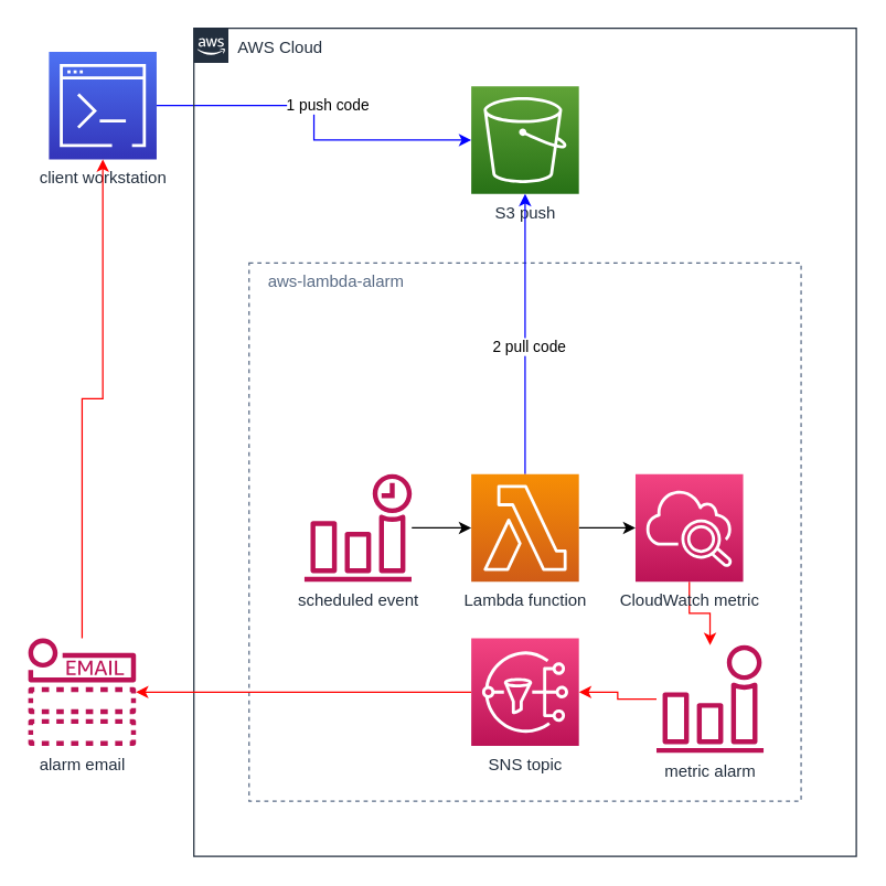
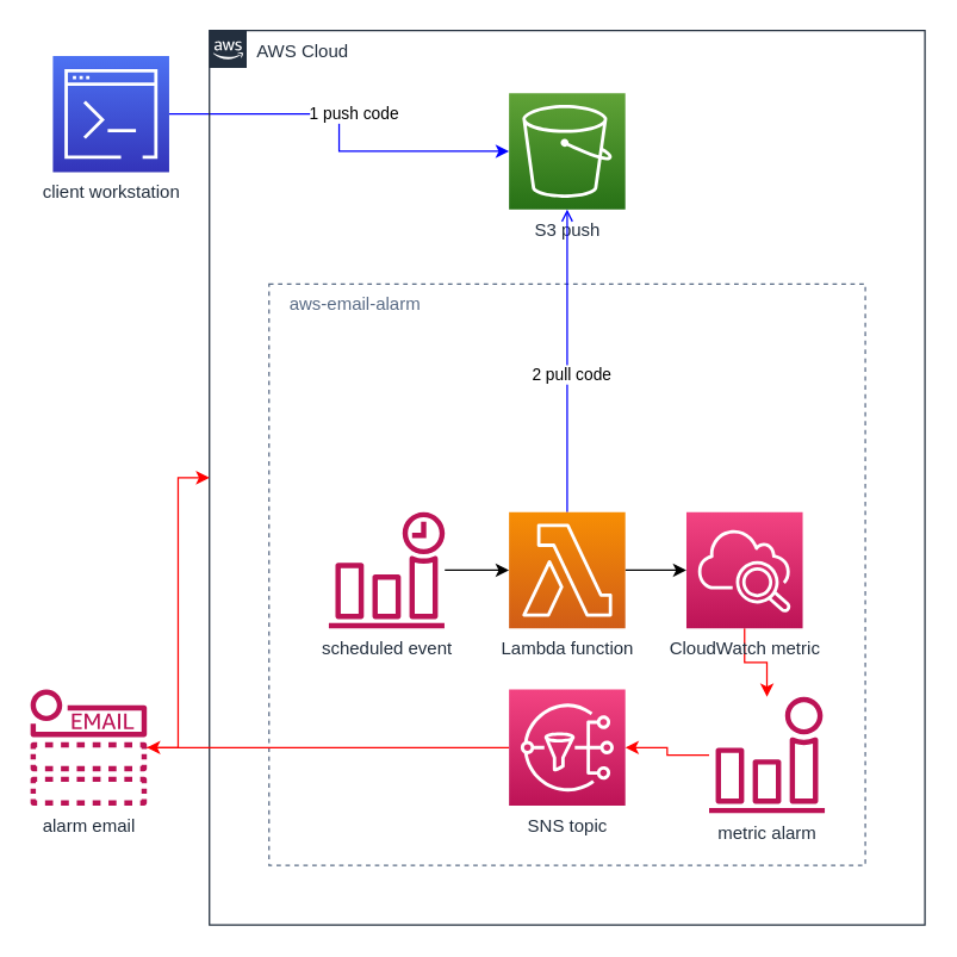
  <mxCell id="0" />
  <mxCell id="1" parent="0" />
  <mxCell id="2" style="edgeStyle=orthogonalEdgeStyle;rounded=0;orthogonalLoop=1;jettySize=auto;html=1;strokeColor=#0000FF;" edge="1" parent="1" source="4" target="6"><mxGeometry relative="1" as="geometry" /></mxCell>
  <mxCell id="3" value="1 push code" style="edgeLabel;html=1;align=center;verticalAlign=middle;resizable=0;points=[];" vertex="1" connectable="0" parent="2"><mxGeometry x="-0.794" y="1" relative="1" as="geometry"><mxPoint x="97" as="offset" /></mxGeometry></mxCell>
  <mxCell id="4" value="client workstation" style="points=[[0,0,0],[0.25,0,0],[0.5,0,0],[0.75,0,0],[1,0,0],[0,1,0],[0.25,1,0],[0.5,1,0],[0.75,1,0],[1,1,0],[0,0.25,0],[0,0.5,0],[0,0.75,0],[1,0.25,0],[1,0.5,0],[1,0.75,0]];outlineConnect=0;fontColor=#232F3E;gradientColor=#4D72F3;gradientDirection=north;fillColor=#3334B9;strokeColor=#ffffff;dashed=0;verticalLabelPosition=bottom;verticalAlign=top;align=center;html=1;fontSize=12;fontStyle=0;aspect=fixed;shape=mxgraph.aws4.resourceIcon;resIcon=mxgraph.aws4.command_line_interface;" vertex="1" parent="1"><mxGeometry x="35" y="37" width="78" height="78" as="geometry" /></mxCell>
  <mxCell id="5" value="AWS Cloud" style="points=[[0,0],[0.25,0],[0.5,0],[0.75,0],[1,0],[1,0.25],[1,0.5],[1,0.75],[1,1],[0.75,1],[0.5,1],[0.25,1],[0,1],[0,0.75],[0,0.5],[0,0.25]];outlineConnect=0;gradientColor=none;html=1;whiteSpace=wrap;fontSize=12;fontStyle=0;shape=mxgraph.aws4.group;grIcon=mxgraph.aws4.group_aws_cloud_alt;strokeColor=#232F3E;fillColor=none;verticalAlign=top;align=left;spacingLeft=30;fontColor=#232F3E;dashed=0;" vertex="1" parent="1"><mxGeometry x="140" y="20" width="480" height="600" as="geometry" /></mxCell>
  <mxCell id="6" value="S3 push" style="points=[[0,0,0],[0.25,0,0],[0.5,0,0],[0.75,0,0],[1,0,0],[0,1,0],[0.25,1,0],[0.5,1,0],[0.75,1,0],[1,1,0],[0,0.25,0],[0,0.5,0],[0,0.75,0],[1,0.25,0],[1,0.5,0],[1,0.75,0]];outlineConnect=0;fontColor=#232F3E;gradientColor=#60A337;gradientDirection=north;fillColor=#277116;strokeColor=#ffffff;dashed=0;verticalLabelPosition=bottom;verticalAlign=top;align=center;html=1;fontSize=12;fontStyle=0;aspect=fixed;shape=mxgraph.aws4.resourceIcon;resIcon=mxgraph.aws4.s3;" vertex="1" parent="1"><mxGeometry x="341" y="62" width="78" height="78" as="geometry" /></mxCell>
- <mxCell id="7" value="aws-lambda-alarm" style="fillColor=none;strokeColor=#5A6C86;dashed=1;verticalAlign=top;fontStyle=0;fontColor=#5A6C86;align=left;spacingLeft=12;" vertex="1" parent="1"><mxGeometry x="180" y="190" width="400" height="390" as="geometry" /></mxCell>
- <mxCell id="8" style="edgeStyle=orthogonalEdgeStyle;rounded=0;orthogonalLoop=1;jettySize=auto;html=1;strokeColor=#0000FF;" edge="1" parent="1" source="11" target="6"><mxGeometry relative="1" as="geometry" /></mxCell>
+ <mxCell id="7" value="aws-email-alarm" style="fillColor=none;strokeColor=#5A6C86;dashed=1;verticalAlign=top;fontStyle=0;fontColor=#5A6C86;align=left;spacingLeft=12;" vertex="1" parent="1"><mxGeometry x="180" y="190" width="400" height="390" as="geometry" /></mxCell>
+ <mxCell id="8" style="edgeStyle=orthogonalEdgeStyle;rounded=0;orthogonalLoop=1;jettySize=auto;html=1;strokeColor=#0000FF;endArrow=open;" edge="1" parent="1" source="11" target="6"><mxGeometry relative="1" as="geometry" /></mxCell>
  <mxCell id="9" value="2 pull code" style="edgeLabel;html=1;align=center;verticalAlign=middle;resizable=0;points=[];" vertex="1" connectable="0" parent="8"><mxGeometry x="-0.497" y="-2" relative="1" as="geometry"><mxPoint y="-42" as="offset" /></mxGeometry></mxCell>
  <mxCell id="10" style="edgeStyle=orthogonalEdgeStyle;rounded=0;orthogonalLoop=1;jettySize=auto;html=1;exitX=1;exitY=0.5;exitDx=0;exitDy=0;exitPerimeter=0;" edge="1" parent="1" source="11" target="21"><mxGeometry relative="1" as="geometry" /></mxCell>
  <mxCell id="11" value="Lambda function" style="points=[[0,0,0],[0.25,0,0],[0.5,0,0],[0.75,0,0],[1,0,0],[0,1,0],[0.25,1,0],[0.5,1,0],[0.75,1,0],[1,1,0],[0,0.25,0],[0,0.5,0],[0,0.75,0],[1,0.25,0],[1,0.5,0],[1,0.75,0]];outlineConnect=0;fontColor=#232F3E;gradientColor=#F78E04;gradientDirection=north;fillColor=#D05C17;strokeColor=#ffffff;dashed=0;verticalLabelPosition=bottom;verticalAlign=top;align=center;html=1;fontSize=12;fontStyle=0;aspect=fixed;shape=mxgraph.aws4.resourceIcon;resIcon=mxgraph.aws4.lambda;" vertex="1" parent="1"><mxGeometry x="341" y="343" width="78" height="78" as="geometry" /></mxCell>
  <mxCell id="12" style="edgeStyle=orthogonalEdgeStyle;rounded=0;orthogonalLoop=1;jettySize=auto;html=1;strokeColor=#FF0000;" edge="1" parent="1" source="13" target="15"><mxGeometry relative="1" as="geometry" /></mxCell>
  <mxCell id="13" value="SNS topic" style="points=[[0,0,0],[0.25,0,0],[0.5,0,0],[0.75,0,0],[1,0,0],[0,1,0],[0.25,1,0],[0.5,1,0],[0.75,1,0],[1,1,0],[0,0.25,0],[0,0.5,0],[0,0.75,0],[1,0.25,0],[1,0.5,0],[1,0.75,0]];outlineConnect=0;fontColor=#232F3E;gradientColor=#F34482;gradientDirection=north;fillColor=#BC1356;strokeColor=#ffffff;dashed=0;verticalLabelPosition=bottom;verticalAlign=top;align=center;html=1;fontSize=12;fontStyle=0;aspect=fixed;shape=mxgraph.aws4.resourceIcon;resIcon=mxgraph.aws4.sns;" vertex="1" parent="1"><mxGeometry x="341" y="462" width="78" height="78" as="geometry" /></mxCell>
- <mxCell id="14" style="edgeStyle=orthogonalEdgeStyle;rounded=0;orthogonalLoop=1;jettySize=auto;html=1;entryX=0.5;entryY=1;entryDx=0;entryDy=0;entryPerimeter=0;strokeColor=#FF0000;" edge="1" parent="1" source="15" target="4"><mxGeometry relative="1" as="geometry" /></mxCell>
+ <mxCell id="14" style="edgeStyle=orthogonalEdgeStyle;rounded=0;orthogonalLoop=1;jettySize=auto;html=1;strokeColor=#FF0000;" edge="1" parent="1" source="15" target="5"><mxGeometry relative="1" as="geometry" /></mxCell>
  <mxCell id="15" value="alarm email" style="outlineConnect=0;fontColor=#232F3E;gradientColor=none;fillColor=#BC1356;strokeColor=none;dashed=0;verticalLabelPosition=bottom;verticalAlign=top;align=center;html=1;fontSize=12;fontStyle=0;aspect=fixed;pointerEvents=1;shape=mxgraph.aws4.email_notification;" vertex="1" parent="1"><mxGeometry x="20" y="462" width="78" height="78" as="geometry" /></mxCell>
  <mxCell id="16" style="edgeStyle=orthogonalEdgeStyle;rounded=0;orthogonalLoop=1;jettySize=auto;html=1;" edge="1" parent="1" source="17" target="11"><mxGeometry relative="1" as="geometry" /></mxCell>
  <mxCell id="17" value="scheduled event" style="outlineConnect=0;fontColor=#232F3E;gradientColor=none;fillColor=#BC1356;strokeColor=none;dashed=0;verticalLabelPosition=bottom;verticalAlign=top;align=center;html=1;fontSize=12;fontStyle=0;aspect=fixed;pointerEvents=1;shape=mxgraph.aws4.event_time_based;" vertex="1" parent="1"><mxGeometry x="220" y="343" width="78" height="78" as="geometry" /></mxCell>
  <mxCell id="18" style="edgeStyle=orthogonalEdgeStyle;rounded=0;orthogonalLoop=1;jettySize=auto;html=1;entryX=1;entryY=0.5;entryDx=0;entryDy=0;entryPerimeter=0;strokeColor=#FF0000;" edge="1" parent="1" source="19" target="13"><mxGeometry relative="1" as="geometry" /></mxCell>
  <mxCell id="19" value="metric alarm" style="outlineConnect=0;fontColor=#232F3E;gradientColor=none;fillColor=#BC1356;strokeColor=none;dashed=0;verticalLabelPosition=bottom;verticalAlign=top;align=center;html=1;fontSize=12;fontStyle=0;aspect=fixed;pointerEvents=1;shape=mxgraph.aws4.alarm;" vertex="1" parent="1"><mxGeometry x="475" y="467" width="78" height="78" as="geometry" /></mxCell>
  <mxCell id="20" style="edgeStyle=orthogonalEdgeStyle;rounded=0;orthogonalLoop=1;jettySize=auto;html=1;strokeColor=#FF0000;" edge="1" parent="1" source="21" target="19"><mxGeometry relative="1" as="geometry" /></mxCell>
  <mxCell id="21" value="CloudWatch metric" style="points=[[0,0,0],[0.25,0,0],[0.5,0,0],[0.75,0,0],[1,0,0],[0,1,0],[0.25,1,0],[0.5,1,0],[0.75,1,0],[1,1,0],[0,0.25,0],[0,0.5,0],[0,0.75,0],[1,0.25,0],[1,0.5,0],[1,0.75,0]];points=[[0,0,0],[0.25,0,0],[0.5,0,0],[0.75,0,0],[1,0,0],[0,1,0],[0.25,1,0],[0.5,1,0],[0.75,1,0],[1,1,0],[0,0.25,0],[0,0.5,0],[0,0.75,0],[1,0.25,0],[1,0.5,0],[1,0.75,0]];outlineConnect=0;fontColor=#232F3E;gradientColor=#F34482;gradientDirection=north;fillColor=#BC1356;strokeColor=#ffffff;dashed=0;verticalLabelPosition=bottom;verticalAlign=top;align=center;html=1;fontSize=12;fontStyle=0;aspect=fixed;shape=mxgraph.aws4.resourceIcon;resIcon=mxgraph.aws4.cloudwatch_2;" vertex="1" parent="1"><mxGeometry x="460" y="343" width="78" height="78" as="geometry" /></mxCell>
